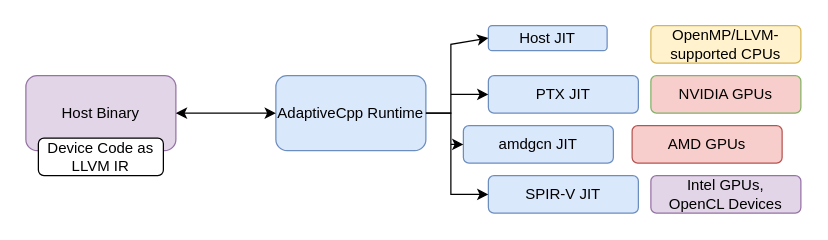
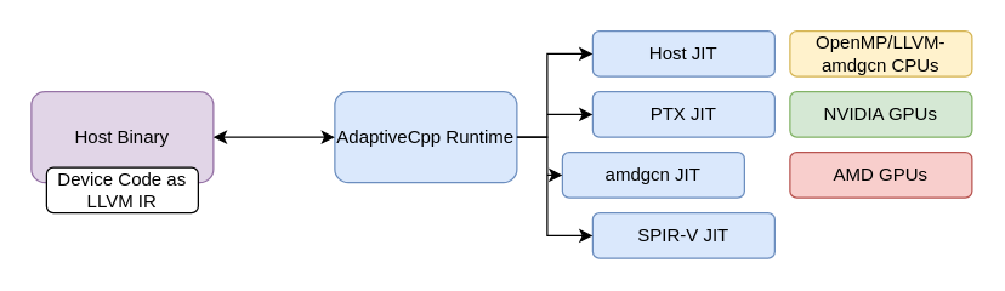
  <mxCell id="0" />
  <mxCell id="1" parent="0" />
  <mxCell id="2" value="Host Binary" style="rounded=1;whiteSpace=wrap;html=1;fillColor=#e1d5e7;strokeColor=#9673a6;" vertex="1" parent="1"><mxGeometry x="20" y="60" width="120" height="60" as="geometry" /></mxCell>
  <mxCell id="3" value="Device Code as LLVM IR" style="rounded=1;whiteSpace=wrap;html=1;" vertex="1" parent="1"><mxGeometry x="30" y="110" width="100" height="30" as="geometry" /></mxCell>
  <mxCell id="4" value="AdaptiveCpp Runtime" style="rounded=1;whiteSpace=wrap;html=1;fillColor=#dae8fc;strokeColor=#6c8ebf;" vertex="1" parent="1"><mxGeometry x="220" y="60" width="120" height="60" as="geometry" /></mxCell>
  <mxCell id="5" value="" style="endArrow=classic;startArrow=classic;html=1;rounded=0;exitX=1;exitY=0.5;exitDx=0;exitDy=0;entryX=0;entryY=0.5;entryDx=0;entryDy=0;" edge="1" parent="1" source="2" target="4"><mxGeometry width="50" height="50" relative="1" as="geometry"><mxPoint x="330" y="300" as="sourcePoint" /><mxPoint x="380" y="250" as="targetPoint" /></mxGeometry></mxCell>
- <mxCell id="6" value="Host JIT" style="rounded=1;whiteSpace=wrap;html=1;fillColor=#dae8fc;strokeColor=#6c8ebf;" vertex="1" parent="1"><mxGeometry x="390" y="20" width="95" height="20" as="geometry" /></mxCell>
- <mxCell id="7" value="OpenMP/LLVM-supported CPUs" style="rounded=1;whiteSpace=wrap;html=1;fillColor=#fff2cc;strokeColor=#d6b656;" vertex="1" parent="1"><mxGeometry x="520" y="20" width="120" height="30" as="geometry" /></mxCell>
+ <mxCell id="6" value="Host JIT" style="rounded=1;whiteSpace=wrap;html=1;fillColor=#dae8fc;strokeColor=#6c8ebf;" vertex="1" parent="1"><mxGeometry x="390" y="20" width="120" height="30" as="geometry" /></mxCell>
+ <mxCell id="7" value="OpenMP/LLVM-amdgcn CPUs" style="rounded=1;whiteSpace=wrap;html=1;fillColor=#fff2cc;strokeColor=#d6b656;" vertex="1" parent="1"><mxGeometry x="520" y="20" width="120" height="30" as="geometry" /></mxCell>
  <mxCell id="8" value="" style="endArrow=classic;html=1;rounded=0;exitX=1;exitY=0.5;exitDx=0;exitDy=0;entryX=0;entryY=0.5;entryDx=0;entryDy=0;" edge="1" parent="1" source="4" target="6"><mxGeometry width="50" height="50" relative="1" as="geometry"><mxPoint x="410" y="170" as="sourcePoint" /><mxPoint x="390" y="90" as="targetPoint" /><Array as="points"><mxPoint x="360" y="90" /><mxPoint x="360" y="35" /></Array></mxGeometry></mxCell>
  <mxCell id="9" value="PTX JIT" style="rounded=1;whiteSpace=wrap;html=1;fillColor=#dae8fc;strokeColor=#6c8ebf;" vertex="1" parent="1"><mxGeometry x="390" y="60" width="120" height="30" as="geometry" /></mxCell>
- <mxCell id="10" value="NVIDIA GPUs" style="rounded=1;whiteSpace=wrap;html=1;fillColor=#f8cecc;strokeColor=#82b366;" vertex="1" parent="1"><mxGeometry x="520" y="60" width="120" height="30" as="geometry" /></mxCell>
+ <mxCell id="10" value="NVIDIA GPUs" style="rounded=1;whiteSpace=wrap;html=1;fillColor=#d5e8d4;strokeColor=#82b366;" vertex="1" parent="1"><mxGeometry x="520" y="60" width="120" height="30" as="geometry" /></mxCell>
  <mxCell id="11" value="amdgcn JIT" style="rounded=1;whiteSpace=wrap;html=1;fillColor=#dae8fc;strokeColor=#6c8ebf;" vertex="1" parent="1"><mxGeometry x="370" y="100" width="120" height="30" as="geometry" /></mxCell>
- <mxCell id="12" value="AMD GPUs" style="rounded=1;whiteSpace=wrap;html=1;fillColor=#f8cecc;strokeColor=#b85450;" vertex="1" parent="1"><mxGeometry x="505" y="100" width="120" height="30" as="geometry" /></mxCell>
+ <mxCell id="12" value="AMD GPUs" style="rounded=1;whiteSpace=wrap;html=1;fillColor=#f8cecc;strokeColor=#b85450;" vertex="1" parent="1"><mxGeometry x="520" y="100" width="120" height="30" as="geometry" /></mxCell>
  <mxCell id="13" value="SPIR-V JIT" style="rounded=1;whiteSpace=wrap;html=1;fillColor=#dae8fc;strokeColor=#6c8ebf;" vertex="1" parent="1"><mxGeometry x="390" y="140" width="120" height="30" as="geometry" /></mxCell>
- <mxCell id="14" value="Intel GPUs,&lt;br&gt;OpenCL Devices" style="rounded=1;whiteSpace=wrap;html=1;fillColor=#e1d5e7;strokeColor=#9673a6;" vertex="1" parent="1"><mxGeometry x="520" y="140" width="120" height="30" as="geometry" /></mxCell>
  <mxCell id="15" value="" style="endArrow=classic;html=1;rounded=0;exitX=1;exitY=0.5;exitDx=0;exitDy=0;entryX=0;entryY=0.5;entryDx=0;entryDy=0;" edge="1" parent="1" source="4" target="13"><mxGeometry width="50" height="50" relative="1" as="geometry"><mxPoint x="420" y="170" as="sourcePoint" /><mxPoint x="470" y="120" as="targetPoint" /><Array as="points"><mxPoint x="360" y="90" /><mxPoint x="360" y="155" /></Array></mxGeometry></mxCell>
  <mxCell id="16" value="" style="endArrow=classic;html=1;rounded=0;entryX=0;entryY=0.5;entryDx=0;entryDy=0;" edge="1" parent="1" target="9"><mxGeometry width="50" height="50" relative="1" as="geometry"><mxPoint x="360" y="75" as="sourcePoint" /><mxPoint x="470" y="120" as="targetPoint" /></mxGeometry></mxCell>
  <mxCell id="17" value="" style="endArrow=classic;html=1;rounded=0;entryX=0;entryY=0.5;entryDx=0;entryDy=0;" edge="1" parent="1" target="11"><mxGeometry width="50" height="50" relative="1" as="geometry"><mxPoint x="360" y="115" as="sourcePoint" /><mxPoint x="400" y="85" as="targetPoint" /></mxGeometry></mxCell>
